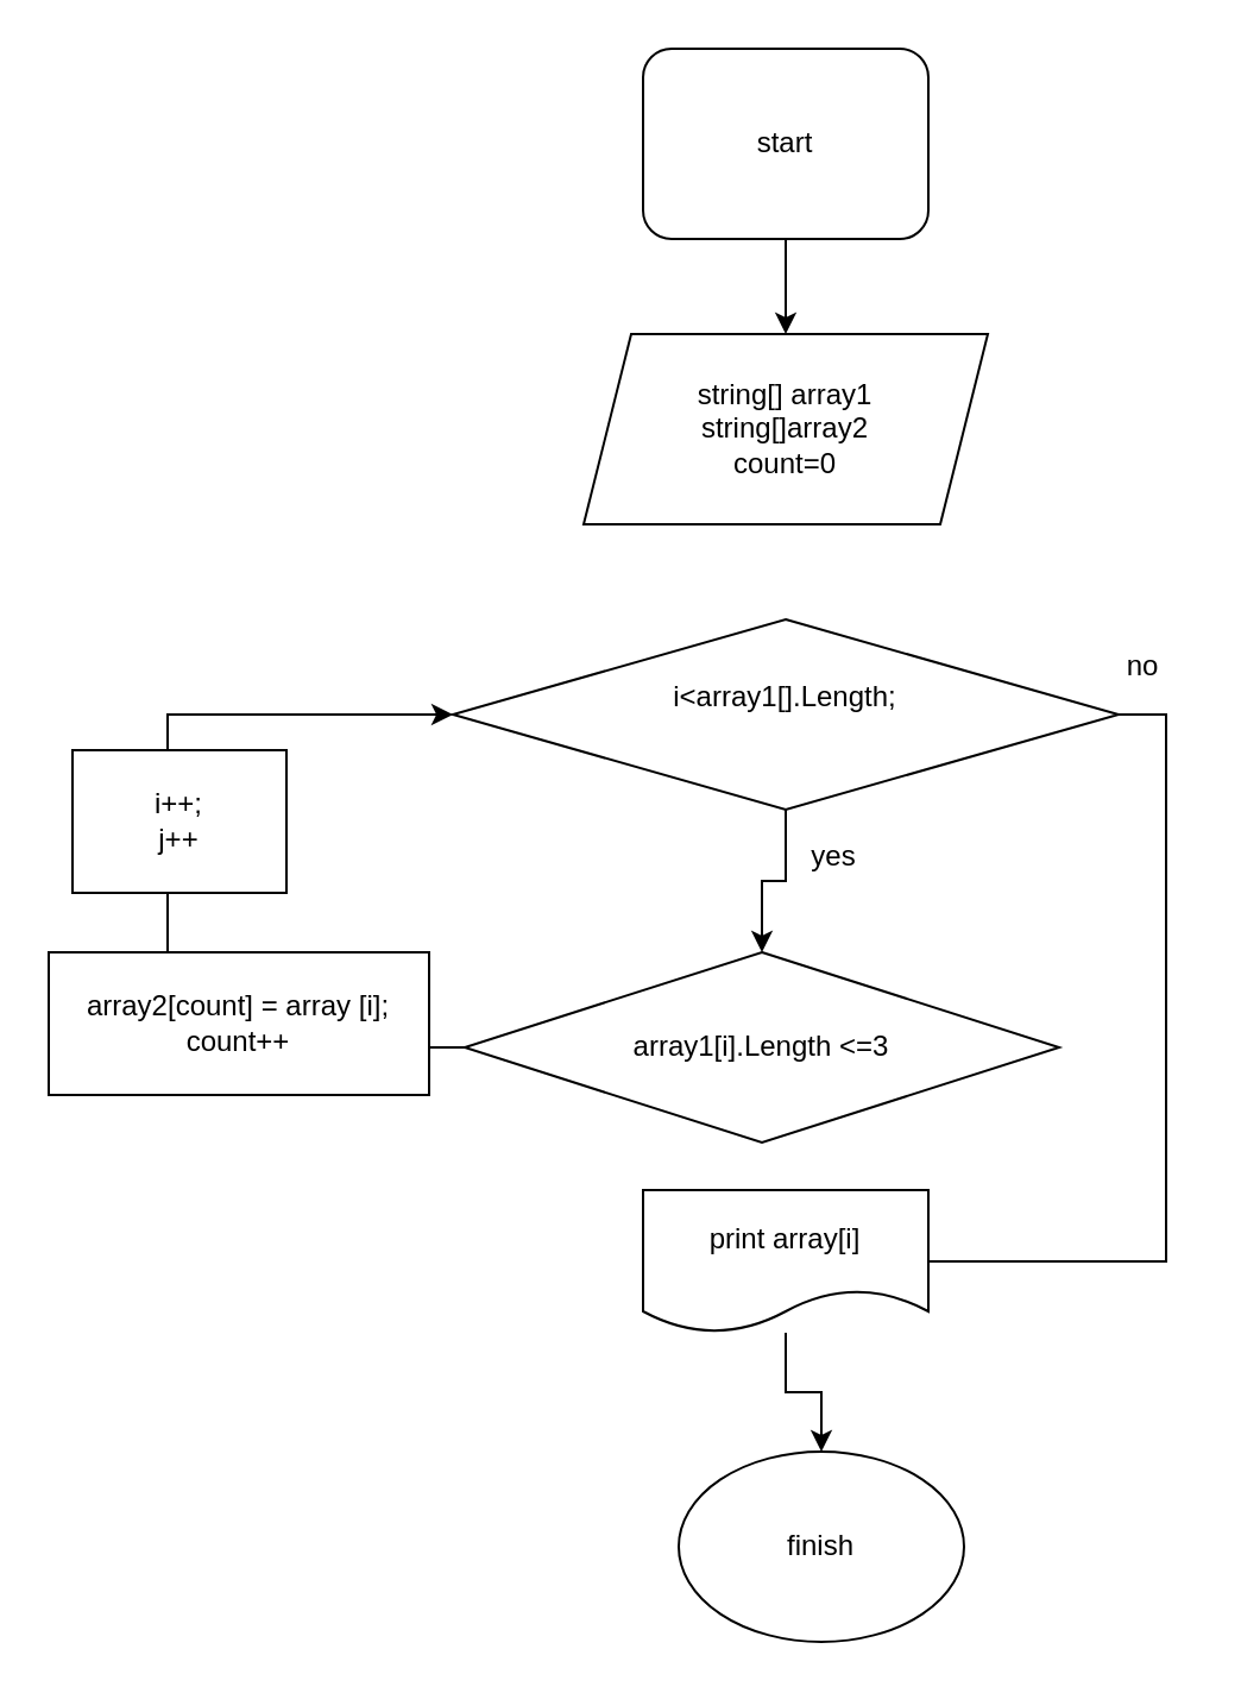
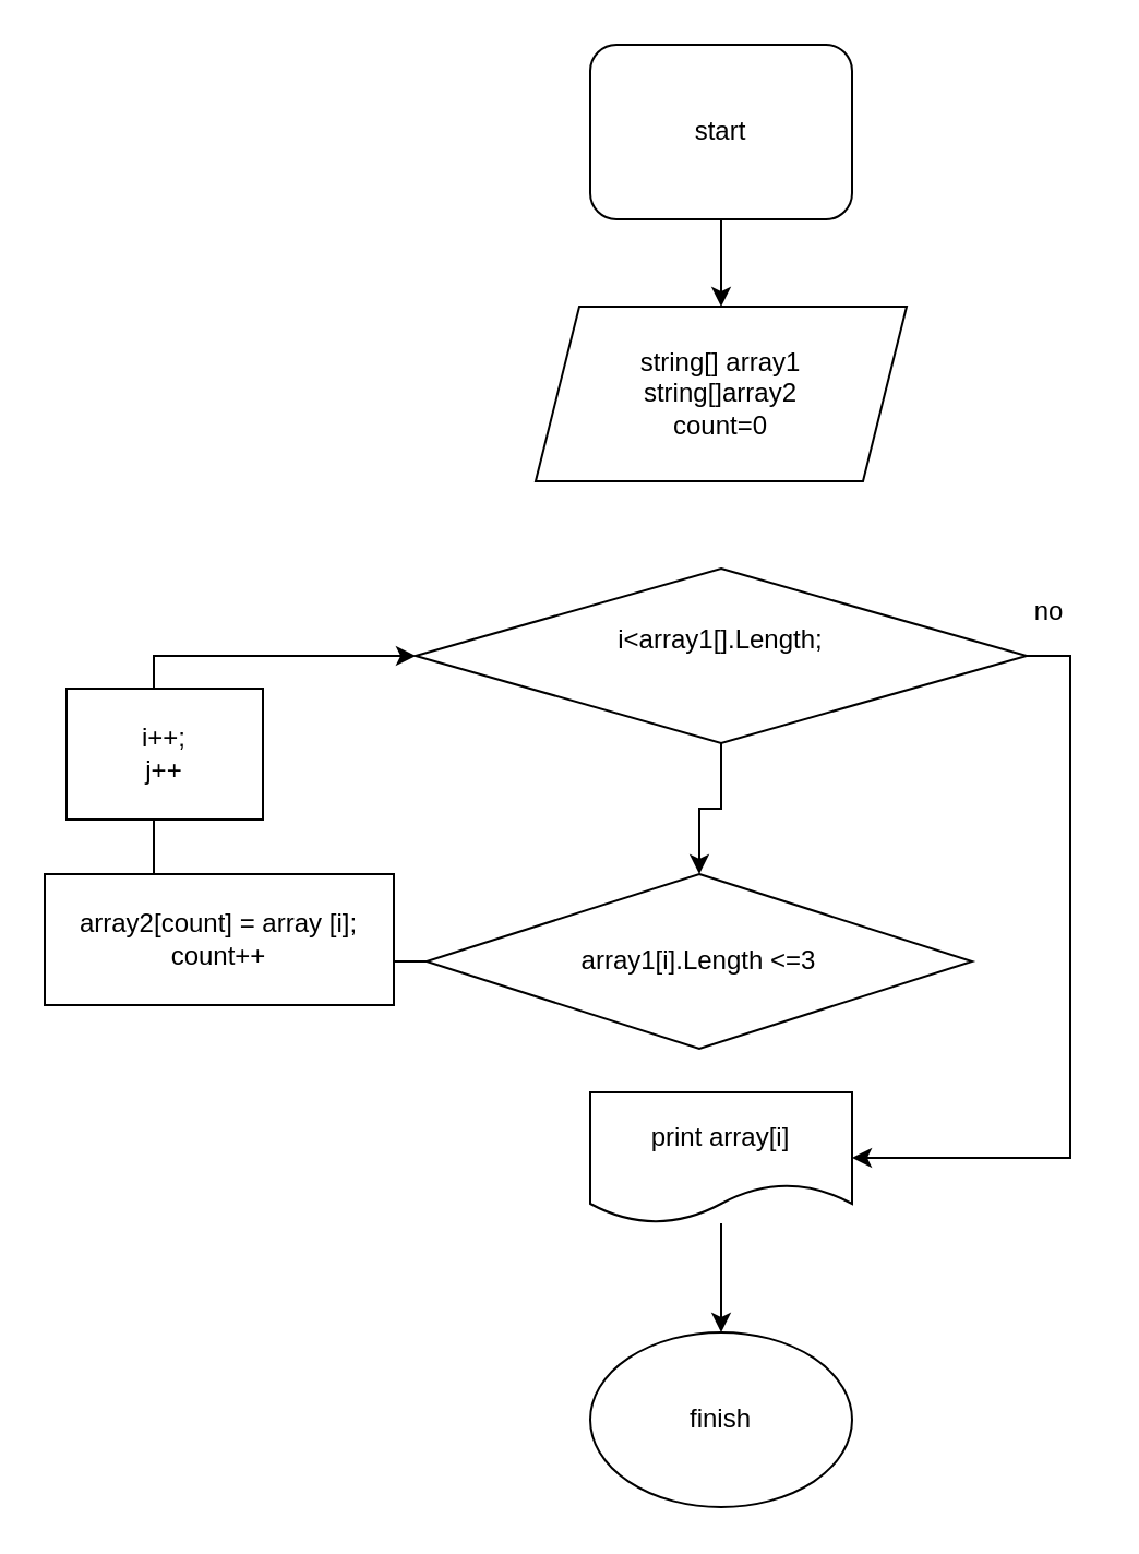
  <mxCell id="0" />
  <mxCell id="1" parent="0" />
  <mxCell id="2" style="edgeStyle=orthogonalEdgeStyle;rounded=0;orthogonalLoop=1;jettySize=auto;html=1;exitX=0.5;exitY=1;exitDx=0;exitDy=0;entryX=0.5;entryY=0;entryDx=0;entryDy=0;" parent="1" source="3" target="4" edge="1"><mxGeometry relative="1" as="geometry" /></mxCell>
  <mxCell id="3" value="start" style="whiteSpace=wrap;html=1;rounded=1;" parent="1" vertex="1"><mxGeometry x="270" y="20" width="120" height="80" as="geometry" /></mxCell>
  <mxCell id="4" value="string[] array1&lt;br&gt;string[]array2&lt;br&gt;count=0" style="shape=parallelogram;perimeter=parallelogramPerimeter;whiteSpace=wrap;html=1;fixedSize=1;" parent="1" vertex="1"><mxGeometry x="245" y="140" width="170" height="80" as="geometry" /></mxCell>
  <mxCell id="5" style="edgeStyle=orthogonalEdgeStyle;rounded=0;orthogonalLoop=1;jettySize=auto;html=1;entryX=0.5;entryY=0;entryDx=0;entryDy=0;" parent="1" source="7" target="9" edge="1"><mxGeometry relative="1" as="geometry" /></mxCell>
- <mxCell id="6" style="edgeStyle=orthogonalEdgeStyle;rounded=0;orthogonalLoop=1;jettySize=auto;html=1;entryX=1;entryY=0.5;entryDx=0;entryDy=0;endArrow=none;" parent="1" source="7" target="12" edge="1"><mxGeometry relative="1" as="geometry"><Array as="points"><mxPoint x="490" y="300" /><mxPoint x="490" y="530" /></Array></mxGeometry></mxCell>
+ <mxCell id="6" style="edgeStyle=orthogonalEdgeStyle;rounded=0;orthogonalLoop=1;jettySize=auto;html=1;entryX=1;entryY=0.5;entryDx=0;entryDy=0;" parent="1" source="7" target="12" edge="1"><mxGeometry relative="1" as="geometry"><Array as="points"><mxPoint x="490" y="300" /><mxPoint x="490" y="530" /></Array></mxGeometry></mxCell>
  <mxCell id="7" value="&amp;nbsp;&lt;br&gt;i&amp;lt;array1[].Length;&lt;br&gt;&amp;nbsp;&amp;nbsp;&lt;br&gt;&amp;nbsp;" style="rhombus;whiteSpace=wrap;html=1;" parent="1" vertex="1"><mxGeometry x="190" y="260" width="280" height="80" as="geometry" /></mxCell>
  <mxCell id="8" style="edgeStyle=orthogonalEdgeStyle;rounded=0;orthogonalLoop=1;jettySize=auto;html=1;entryX=1;entryY=0.5;entryDx=0;entryDy=0;" parent="1" source="9" target="14" edge="1"><mxGeometry relative="1" as="geometry" /></mxCell>
  <mxCell id="9" value="array1[i].Length &amp;lt;=3" style="rhombus;whiteSpace=wrap;html=1;" parent="1" vertex="1"><mxGeometry x="195" y="400" width="250" height="80" as="geometry" /></mxCell>
- <mxCell id="10" value="yes" style="text;html=1;align=center;verticalAlign=middle;resizable=0;points=[];autosize=1;strokeColor=none;fillColor=none;" parent="1" vertex="1"><mxGeometry x="330" y="345" width="40" height="30" as="geometry" /></mxCell>
  <mxCell id="11" style="edgeStyle=orthogonalEdgeStyle;rounded=0;orthogonalLoop=1;jettySize=auto;html=1;entryX=0.5;entryY=0;entryDx=0;entryDy=0;" parent="1" source="12" target="15" edge="1"><mxGeometry relative="1" as="geometry" /></mxCell>
  <mxCell id="12" value="print array[i]" style="shape=document;whiteSpace=wrap;html=1;boundedLbl=1;" parent="1" vertex="1"><mxGeometry x="270" y="500" width="120" height="60" as="geometry" /></mxCell>
  <mxCell id="13" style="edgeStyle=orthogonalEdgeStyle;rounded=0;orthogonalLoop=1;jettySize=auto;html=1;entryX=0;entryY=0.5;entryDx=0;entryDy=0;" parent="1" target="7" edge="1"><mxGeometry relative="1" as="geometry"><mxPoint x="70" y="400" as="sourcePoint" /><Array as="points"><mxPoint x="70" y="300" /></Array></mxGeometry></mxCell>
  <mxCell id="14" value="array2[count] = array [i];&lt;br&gt;count++" style="rounded=0;whiteSpace=wrap;html=1;" parent="1" vertex="1"><mxGeometry x="20" y="400" width="160" height="60" as="geometry" /></mxCell>
- <mxCell id="15" value="finish" style="ellipse;whiteSpace=wrap;html=1;" parent="1" vertex="1"><mxGeometry x="285" y="610" width="120" height="80" as="geometry" /></mxCell>
+ <mxCell id="15" value="finish" style="ellipse;whiteSpace=wrap;html=1;" parent="1" vertex="1"><mxGeometry x="270" y="610" width="120" height="80" as="geometry" /></mxCell>
  <mxCell id="16" value="no" style="text;html=1;align=center;verticalAlign=middle;resizable=0;points=[];autosize=1;strokeColor=none;fillColor=none;" parent="1" vertex="1"><mxGeometry x="460" y="265" width="40" height="30" as="geometry" /></mxCell>
  <mxCell id="17" value="i++;&lt;br&gt;j++" style="rounded=0;whiteSpace=wrap;html=1;" parent="1" vertex="1"><mxGeometry x="30" y="315" width="90" height="60" as="geometry" /></mxCell>
